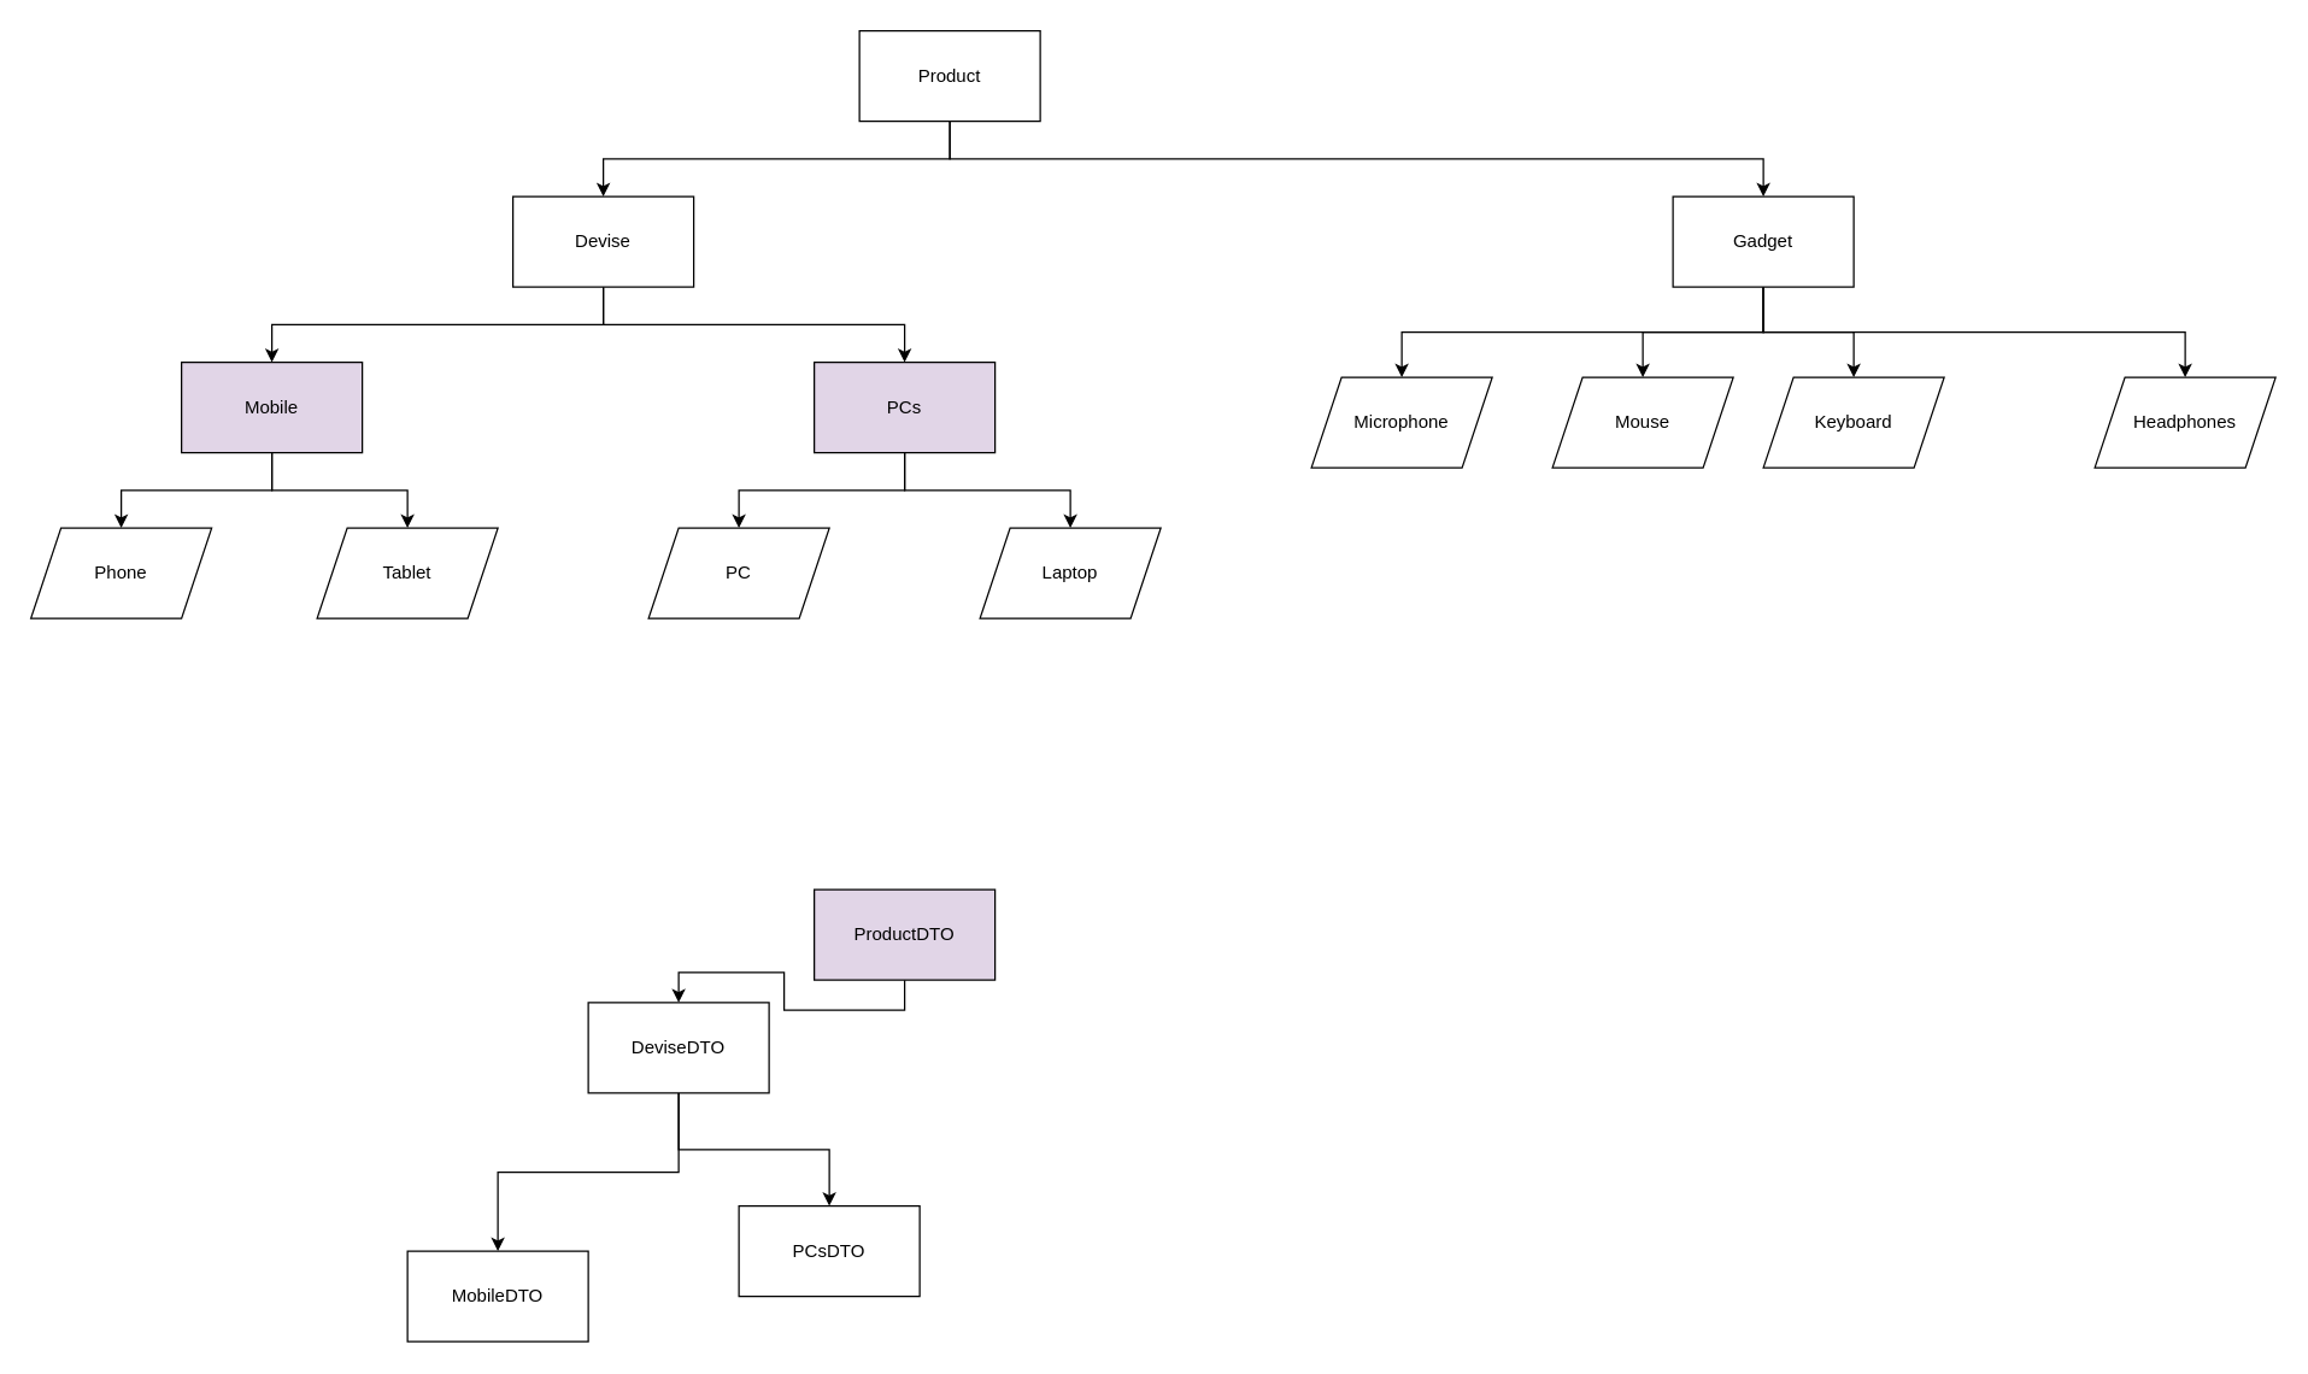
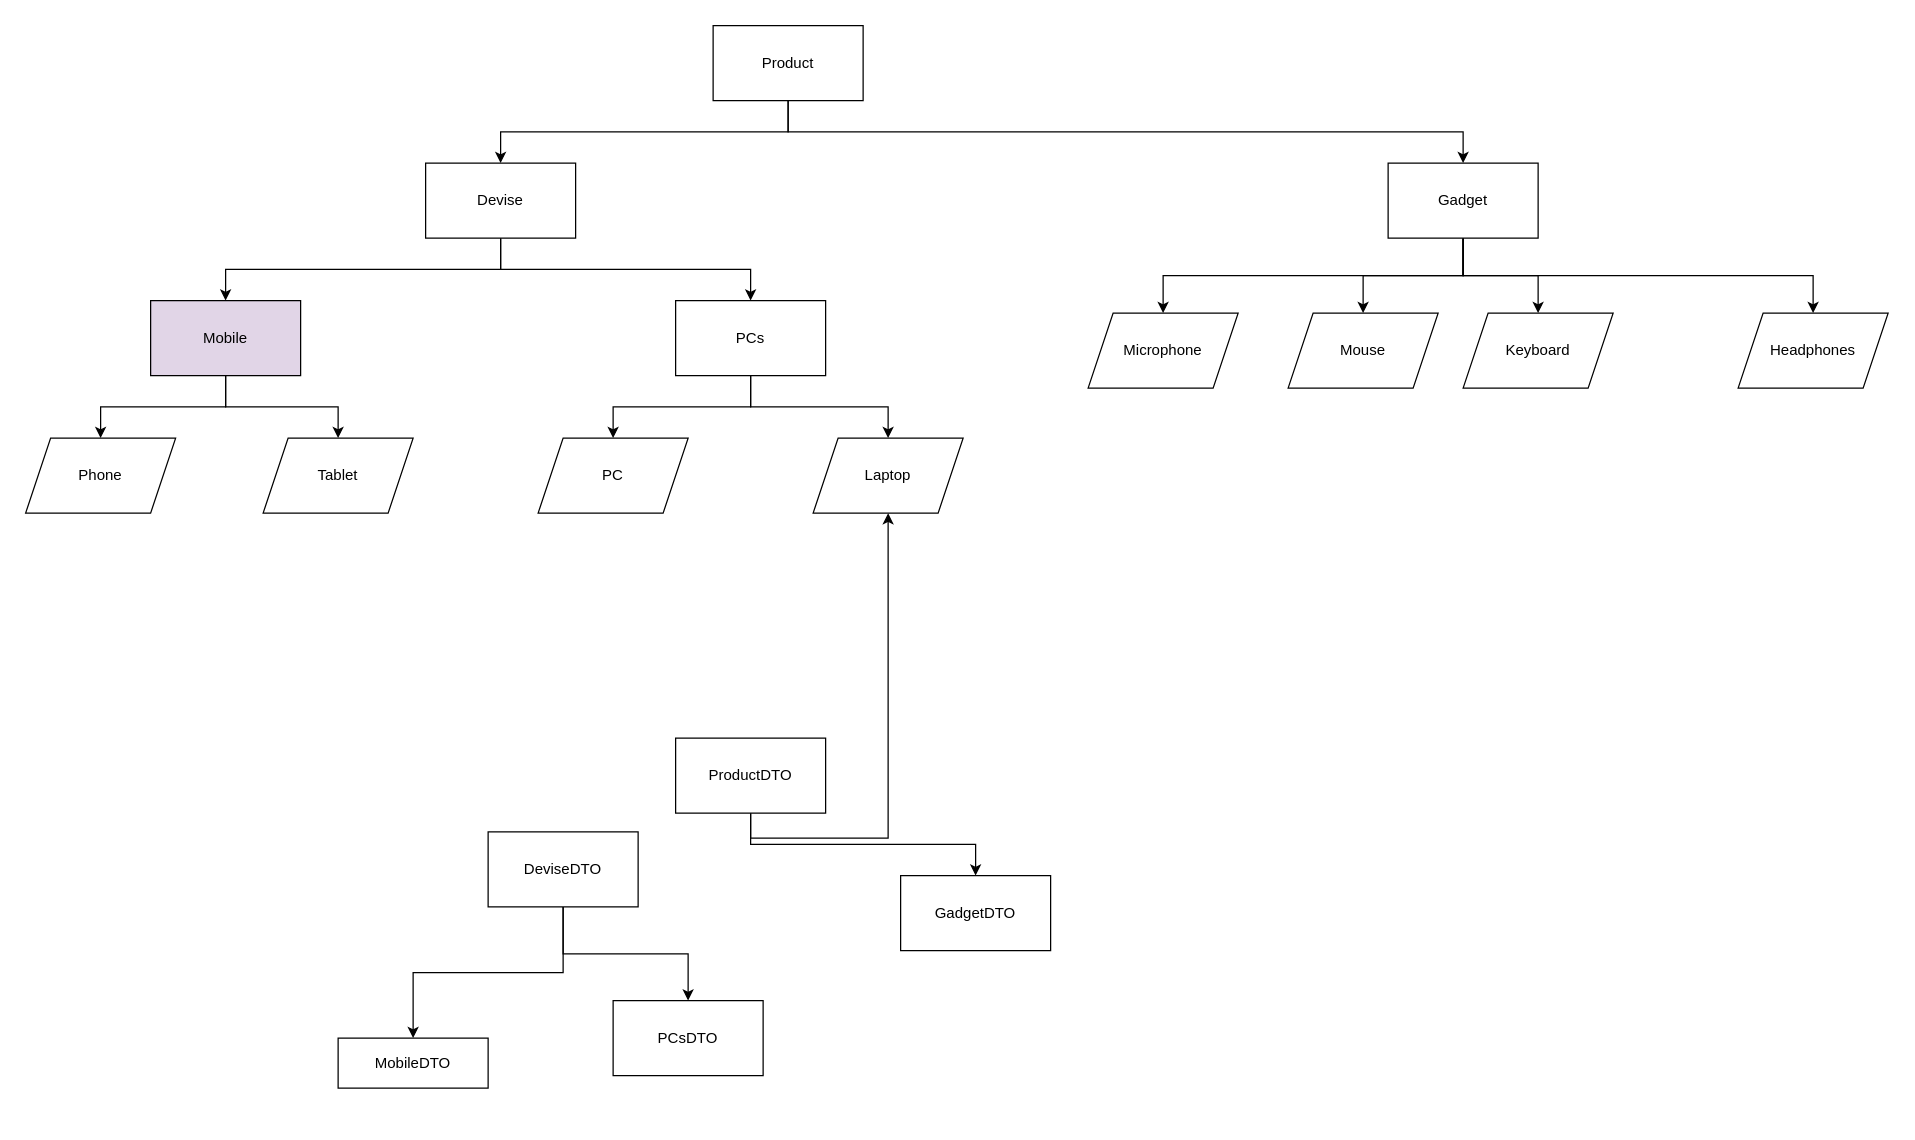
  <mxCell id="0" />
  <mxCell id="1" parent="0" />
  <mxCell id="2" style="edgeStyle=orthogonalEdgeStyle;rounded=0;orthogonalLoop=1;jettySize=auto;html=1;exitX=0.5;exitY=1;exitDx=0;exitDy=0;entryX=0.5;entryY=0;entryDx=0;entryDy=0;" edge="1" parent="1" source="4" target="9"><mxGeometry relative="1" as="geometry" /></mxCell>
  <mxCell id="3" style="edgeStyle=orthogonalEdgeStyle;rounded=0;orthogonalLoop=1;jettySize=auto;html=1;exitX=0.5;exitY=1;exitDx=0;exitDy=0;" edge="1" parent="1" source="4" target="12"><mxGeometry relative="1" as="geometry" /></mxCell>
  <mxCell id="4" value="Product" style="rounded=0;whiteSpace=wrap;html=1;" vertex="1" parent="1"><mxGeometry x="570" y="20" width="120" height="60" as="geometry" /></mxCell>
  <mxCell id="5" style="edgeStyle=orthogonalEdgeStyle;rounded=0;orthogonalLoop=1;jettySize=auto;html=1;exitX=0.5;exitY=1;exitDx=0;exitDy=0;entryX=0.5;entryY=0;entryDx=0;entryDy=0;" edge="1" parent="1" source="9" target="24"><mxGeometry relative="1" as="geometry" /></mxCell>
  <mxCell id="6" style="edgeStyle=orthogonalEdgeStyle;rounded=0;orthogonalLoop=1;jettySize=auto;html=1;exitX=0.5;exitY=1;exitDx=0;exitDy=0;entryX=0.5;entryY=0;entryDx=0;entryDy=0;" edge="1" parent="1" source="9" target="23"><mxGeometry relative="1" as="geometry" /></mxCell>
  <mxCell id="7" style="edgeStyle=orthogonalEdgeStyle;rounded=0;orthogonalLoop=1;jettySize=auto;html=1;exitX=0.5;exitY=1;exitDx=0;exitDy=0;entryX=0.5;entryY=0;entryDx=0;entryDy=0;" edge="1" parent="1" source="9" target="25"><mxGeometry relative="1" as="geometry" /></mxCell>
  <mxCell id="8" style="edgeStyle=orthogonalEdgeStyle;rounded=0;orthogonalLoop=1;jettySize=auto;html=1;exitX=0.5;exitY=1;exitDx=0;exitDy=0;entryX=0.5;entryY=0;entryDx=0;entryDy=0;" edge="1" parent="1" source="9" target="26"><mxGeometry relative="1" as="geometry" /></mxCell>
  <mxCell id="9" value="Gadget" style="rounded=0;whiteSpace=wrap;html=1;" vertex="1" parent="1"><mxGeometry x="1110" y="130" width="120" height="60" as="geometry" /></mxCell>
  <mxCell id="10" style="edgeStyle=orthogonalEdgeStyle;rounded=0;orthogonalLoop=1;jettySize=auto;html=1;exitX=0.5;exitY=1;exitDx=0;exitDy=0;entryX=0.5;entryY=0;entryDx=0;entryDy=0;" edge="1" parent="1" source="12" target="15"><mxGeometry relative="1" as="geometry" /></mxCell>
  <mxCell id="11" style="edgeStyle=orthogonalEdgeStyle;rounded=0;orthogonalLoop=1;jettySize=auto;html=1;exitX=0.5;exitY=1;exitDx=0;exitDy=0;entryX=0.5;entryY=0;entryDx=0;entryDy=0;" edge="1" parent="1" source="12" target="18"><mxGeometry relative="1" as="geometry" /></mxCell>
  <mxCell id="12" value="Devise" style="rounded=0;whiteSpace=wrap;html=1;" vertex="1" parent="1"><mxGeometry x="340" y="130" width="120" height="60" as="geometry" /></mxCell>
  <mxCell id="13" style="edgeStyle=orthogonalEdgeStyle;rounded=0;orthogonalLoop=1;jettySize=auto;html=1;exitX=0.5;exitY=1;exitDx=0;exitDy=0;entryX=0.5;entryY=0;entryDx=0;entryDy=0;" edge="1" parent="1" source="15" target="22"><mxGeometry relative="1" as="geometry" /></mxCell>
  <mxCell id="14" style="edgeStyle=orthogonalEdgeStyle;rounded=0;orthogonalLoop=1;jettySize=auto;html=1;exitX=0.5;exitY=1;exitDx=0;exitDy=0;entryX=0.5;entryY=0;entryDx=0;entryDy=0;" edge="1" parent="1" source="15" target="21"><mxGeometry relative="1" as="geometry" /></mxCell>
- <mxCell id="15" value="PCs" style="rounded=0;whiteSpace=wrap;html=1;fillColor=#e1d5e7;" vertex="1" parent="1"><mxGeometry x="540" y="240" width="120" height="60" as="geometry" /></mxCell>
+ <mxCell id="15" value="PCs" style="rounded=0;whiteSpace=wrap;html=1;" vertex="1" parent="1"><mxGeometry x="540" y="240" width="120" height="60" as="geometry" /></mxCell>
  <mxCell id="16" style="edgeStyle=orthogonalEdgeStyle;rounded=0;orthogonalLoop=1;jettySize=auto;html=1;exitX=0.5;exitY=1;exitDx=0;exitDy=0;entryX=0.5;entryY=0;entryDx=0;entryDy=0;" edge="1" parent="1" source="18" target="19"><mxGeometry relative="1" as="geometry" /></mxCell>
  <mxCell id="17" style="edgeStyle=orthogonalEdgeStyle;rounded=0;orthogonalLoop=1;jettySize=auto;html=1;exitX=0.5;exitY=1;exitDx=0;exitDy=0;entryX=0.5;entryY=0;entryDx=0;entryDy=0;" edge="1" parent="1" source="18" target="20"><mxGeometry relative="1" as="geometry" /></mxCell>
  <mxCell id="18" value="Mobile" style="rounded=0;whiteSpace=wrap;html=1;fillColor=#e1d5e7;" vertex="1" parent="1"><mxGeometry x="120" y="240" width="120" height="60" as="geometry" /></mxCell>
  <mxCell id="19" value="Tablet" style="shape=parallelogram;perimeter=parallelogramPerimeter;whiteSpace=wrap;html=1;fixedSize=1;" vertex="1" parent="1"><mxGeometry x="210" y="350" width="120" height="60" as="geometry" /></mxCell>
  <mxCell id="20" value="Phone" style="shape=parallelogram;perimeter=parallelogramPerimeter;whiteSpace=wrap;html=1;fixedSize=1;" vertex="1" parent="1"><mxGeometry x="20" y="350" width="120" height="60" as="geometry" /></mxCell>
  <mxCell id="21" value="Laptop" style="shape=parallelogram;perimeter=parallelogramPerimeter;whiteSpace=wrap;html=1;fixedSize=1;" vertex="1" parent="1"><mxGeometry x="650" y="350" width="120" height="60" as="geometry" /></mxCell>
  <mxCell id="22" value="PC" style="shape=parallelogram;perimeter=parallelogramPerimeter;whiteSpace=wrap;html=1;fixedSize=1;" vertex="1" parent="1"><mxGeometry x="430" y="350" width="120" height="60" as="geometry" /></mxCell>
  <mxCell id="23" value="Headphones" style="shape=parallelogram;perimeter=parallelogramPerimeter;whiteSpace=wrap;html=1;fixedSize=1;" vertex="1" parent="1"><mxGeometry x="1390" y="250" width="120" height="60" as="geometry" /></mxCell>
  <mxCell id="24" value="Keyboard" style="shape=parallelogram;perimeter=parallelogramPerimeter;whiteSpace=wrap;html=1;fixedSize=1;" vertex="1" parent="1"><mxGeometry x="1170" y="250" width="120" height="60" as="geometry" /></mxCell>
  <mxCell id="25" value="Mouse" style="shape=parallelogram;perimeter=parallelogramPerimeter;whiteSpace=wrap;html=1;fixedSize=1;" vertex="1" parent="1"><mxGeometry x="1030" y="250" width="120" height="60" as="geometry" /></mxCell>
  <mxCell id="26" value="Microphone" style="shape=parallelogram;perimeter=parallelogramPerimeter;whiteSpace=wrap;html=1;fixedSize=1;" vertex="1" parent="1"><mxGeometry x="870" y="250" width="120" height="60" as="geometry" /></mxCell>
- <mxCell id="28" style="edgeStyle=orthogonalEdgeStyle;rounded=0;orthogonalLoop=1;jettySize=auto;html=1;exitX=0.5;exitY=1;exitDx=0;exitDy=0;" edge="1" parent="1" source="29" target="33"><mxGeometry relative="1" as="geometry" /></mxCell>
- <mxCell id="29" value="ProductDTO" style="rounded=0;whiteSpace=wrap;html=1;fillColor=#e1d5e7;" vertex="1" parent="1"><mxGeometry x="540" y="590" width="120" height="60" as="geometry" /></mxCell>
+ <mxCell id="27" style="edgeStyle=orthogonalEdgeStyle;rounded=0;orthogonalLoop=1;jettySize=auto;html=1;exitX=0.5;exitY=1;exitDx=0;exitDy=0;entryX=0.5;entryY=0;entryDx=0;entryDy=0;" edge="1" parent="1" source="29" target="30"><mxGeometry relative="1" as="geometry" /></mxCell>
+ <mxCell id="28" style="edgeStyle=orthogonalEdgeStyle;rounded=0;orthogonalLoop=1;jettySize=auto;html=1;exitX=0.5;exitY=1;exitDx=0;exitDy=0;" edge="1" parent="1" source="29" target="21"><mxGeometry relative="1" as="geometry" /></mxCell>
+ <mxCell id="29" value="ProductDTO" style="rounded=0;whiteSpace=wrap;html=1;" vertex="1" parent="1"><mxGeometry x="540" y="590" width="120" height="60" as="geometry" /></mxCell>
+ <mxCell id="30" value="GadgetDTO" style="rounded=0;whiteSpace=wrap;html=1;" vertex="1" parent="1"><mxGeometry x="720" y="700" width="120" height="60" as="geometry" /></mxCell>
  <mxCell id="31" style="edgeStyle=orthogonalEdgeStyle;rounded=0;orthogonalLoop=1;jettySize=auto;html=1;exitX=0.5;exitY=1;exitDx=0;exitDy=0;entryX=0.5;entryY=0;entryDx=0;entryDy=0;" edge="1" parent="1" source="33" target="34"><mxGeometry relative="1" as="geometry" /></mxCell>
  <mxCell id="32" style="edgeStyle=orthogonalEdgeStyle;rounded=0;orthogonalLoop=1;jettySize=auto;html=1;exitX=0.5;exitY=1;exitDx=0;exitDy=0;entryX=0.5;entryY=0;entryDx=0;entryDy=0;" edge="1" parent="1" source="33" target="35"><mxGeometry relative="1" as="geometry" /></mxCell>
  <mxCell id="33" value="DeviseDTO" style="rounded=0;whiteSpace=wrap;html=1;" vertex="1" parent="1"><mxGeometry x="390" y="665" width="120" height="60" as="geometry" /></mxCell>
  <mxCell id="34" value="PCsDTO" style="rounded=0;whiteSpace=wrap;html=1;" vertex="1" parent="1"><mxGeometry x="490" y="800" width="120" height="60" as="geometry" /></mxCell>
- <mxCell id="35" value="MobileDTO" style="rounded=0;whiteSpace=wrap;html=1;" vertex="1" parent="1"><mxGeometry x="270" y="830" width="120" height="60" as="geometry" /></mxCell>
+ <mxCell id="35" value="MobileDTO" style="rounded=0;whiteSpace=wrap;html=1;" vertex="1" parent="1"><mxGeometry x="270" y="830" width="120" height="40" as="geometry" /></mxCell>
